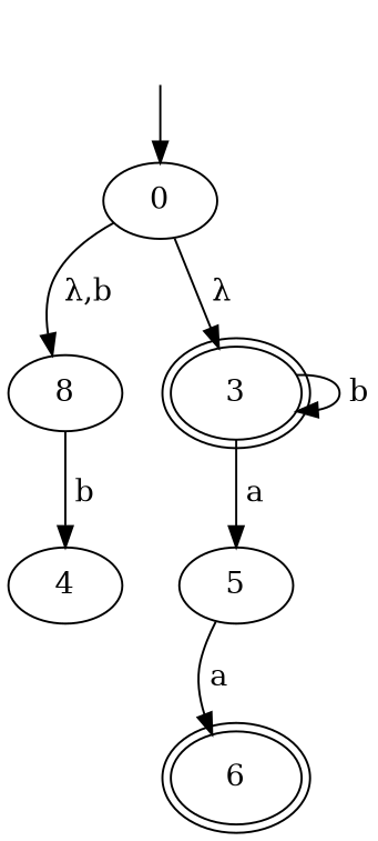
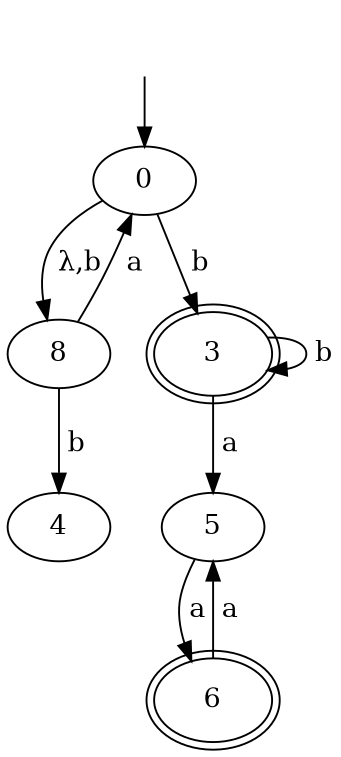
  digraph {
    _nil0 [style=invis]
    n2 [label=0]
    n3 [label=8]
    3 [peripheries=2]
    4
    5
    6 [peripheries=2]
    _nil0 -> n2
    n2 -> n3 [label=" λ,b"]
-   n2 -> 3 [label=" λ"]
+   n2 -> 3 [label=" b"]
+   n3 -> n2 [label=" a"]
    n3 -> 4 [label=" b"]
    3 -> 3 [label=" b"]
    3 -> 5 [label=" a"]
    5 -> 6 [label=" a"]
+   6 -> 5 [label=" a"]
  }
